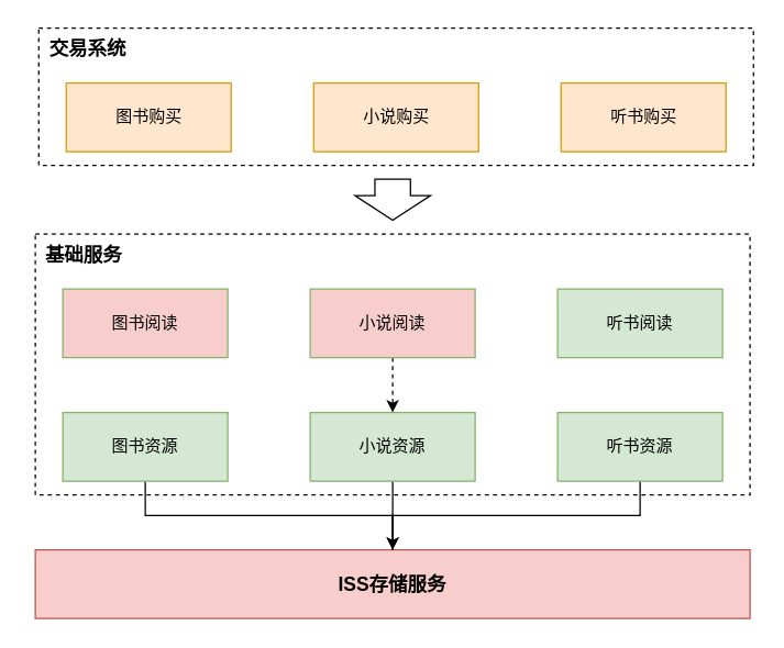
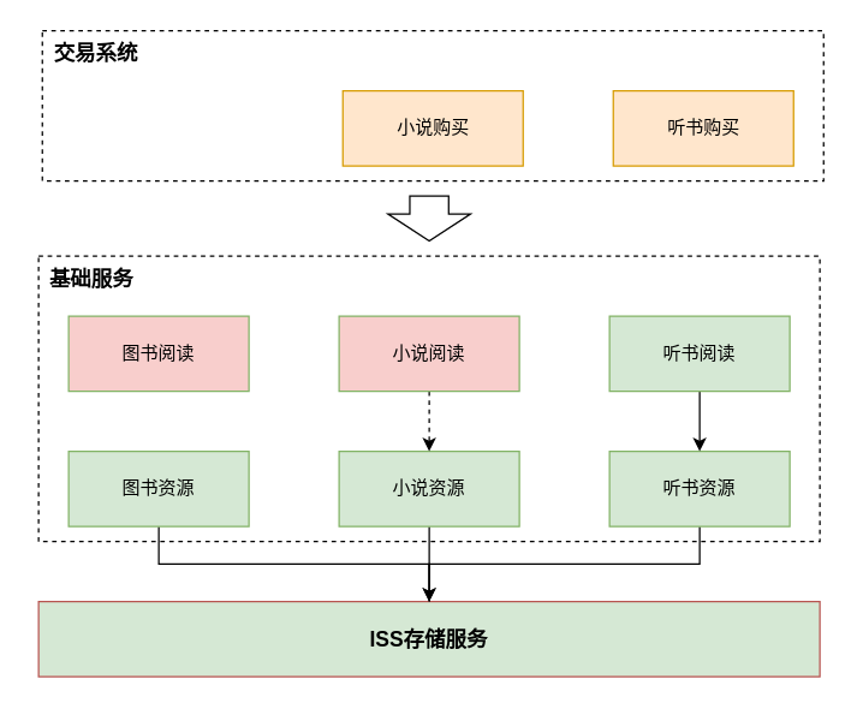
  <mxCell id="0" />
  <mxCell id="1" parent="0" />
  <mxCell id="2" value="" style="rounded=0;whiteSpace=wrap;html=1;dashed=1;" parent="1" vertex="1"><mxGeometry x="25" y="170" width="520" height="190" as="geometry" /></mxCell>
  <mxCell id="3" value="" style="rounded=0;whiteSpace=wrap;html=1;dashed=1;" parent="1" vertex="1"><mxGeometry x="27.5" width="520" height="100" as="geometry" y="20" /></mxCell>
- <mxCell id="4" value="&lt;font style=&quot;font-size: 14px;&quot;&gt;&lt;b&gt;ISS存储服务&lt;/b&gt;&lt;/font&gt;" style="rounded=0;whiteSpace=wrap;html=1;fillColor=#f8cecc;strokeColor=#b85450;" parent="1" vertex="1"><mxGeometry x="25" y="400" width="520" height="50" as="geometry" /></mxCell>
+ <mxCell id="4" value="&lt;font style=&quot;font-size: 14px;&quot;&gt;&lt;b&gt;ISS存储服务&lt;/b&gt;&lt;/font&gt;" style="rounded=0;whiteSpace=wrap;html=1;fillColor=#d5e8d4;strokeColor=#b85450;" parent="1" vertex="1"><mxGeometry x="25" y="400" width="520" height="50" as="geometry" /></mxCell>
  <mxCell id="5" style="edgeStyle=orthogonalEdgeStyle;rounded=0;orthogonalLoop=1;jettySize=auto;html=1;exitX=0.5;exitY=1;exitDx=0;exitDy=0;entryX=0.5;entryY=0;entryDx=0;entryDy=0;" parent="1" source="6" target="4" edge="1"><mxGeometry relative="1" as="geometry" /></mxCell>
  <mxCell id="6" value="图书资源" style="rounded=0;whiteSpace=wrap;html=1;fillColor=#d5e8d4;strokeColor=#82b366;" parent="1" vertex="1"><mxGeometry x="45" y="300" width="120" height="50" as="geometry" /></mxCell>
  <mxCell id="7" style="edgeStyle=orthogonalEdgeStyle;rounded=0;orthogonalLoop=1;jettySize=auto;html=1;exitX=0.5;exitY=1;exitDx=0;exitDy=0;entryX=0.5;entryY=0;entryDx=0;entryDy=0;" parent="1" source="8" target="4" edge="1"><mxGeometry relative="1" as="geometry" /></mxCell>
  <mxCell id="8" value="小说资源" style="rounded=0;whiteSpace=wrap;html=1;fillColor=#d5e8d4;strokeColor=#82b366;" parent="1" vertex="1"><mxGeometry x="225" y="300" width="120" height="50" as="geometry" /></mxCell>
  <mxCell id="9" style="edgeStyle=orthogonalEdgeStyle;rounded=0;orthogonalLoop=1;jettySize=auto;html=1;exitX=0.5;exitY=1;exitDx=0;exitDy=0;endArrow=none;" parent="1" source="10" target="4" edge="1"><mxGeometry relative="1" as="geometry" /></mxCell>
  <mxCell id="10" value="听书资源" style="rounded=0;whiteSpace=wrap;html=1;fillColor=#d5e8d4;strokeColor=#82b366;" parent="1" vertex="1"><mxGeometry x="405" y="300" width="120" height="50" as="geometry" /></mxCell>
  <mxCell id="11" value="图书阅读" style="rounded=0;whiteSpace=wrap;html=1;fillColor=#f8cecc;strokeColor=#82b366;" parent="1" vertex="1"><mxGeometry x="45" y="210" width="120" height="50" as="geometry" /></mxCell>
  <mxCell id="12" style="edgeStyle=orthogonalEdgeStyle;rounded=0;orthogonalLoop=1;jettySize=auto;html=1;exitX=0.5;exitY=1;exitDx=0;exitDy=0;entryX=0.5;entryY=0;entryDx=0;entryDy=0;dashed=1;" parent="1" source="13" target="8" edge="1"><mxGeometry relative="1" as="geometry" /></mxCell>
  <mxCell id="13" value="小说阅读" style="rounded=0;whiteSpace=wrap;html=1;fillColor=#f8cecc;strokeColor=#82b366;" parent="1" vertex="1"><mxGeometry x="225" y="210" width="120" height="50" as="geometry" /></mxCell>
+ <mxCell id="14" style="edgeStyle=orthogonalEdgeStyle;rounded=0;orthogonalLoop=1;jettySize=auto;html=1;exitX=0.5;exitY=1;exitDx=0;exitDy=0;" parent="1" source="15" target="10" edge="1"><mxGeometry relative="1" as="geometry" /></mxCell>
  <mxCell id="15" value="听书阅读" style="rounded=0;whiteSpace=wrap;html=1;fillColor=#d5e8d4;strokeColor=#82b366;" parent="1" vertex="1"><mxGeometry x="405" y="210" width="120" height="50" as="geometry" /></mxCell>
- <mxCell id="16" value="图书购买" style="rounded=0;whiteSpace=wrap;html=1;fillColor=#ffe6cc;strokeColor=#d79b00;" parent="1" vertex="1"><mxGeometry x="47.5" y="60" width="120" height="50" as="geometry" /></mxCell>
  <mxCell id="17" value="小说购买" style="rounded=0;whiteSpace=wrap;html=1;fillColor=#ffe6cc;strokeColor=#d79b00;" parent="1" vertex="1"><mxGeometry x="227.5" y="60" width="120" height="50" as="geometry" /></mxCell>
  <mxCell id="18" value="听书购买" style="rounded=0;whiteSpace=wrap;html=1;fillColor=#ffe6cc;strokeColor=#d79b00;" parent="1" vertex="1"><mxGeometry x="407.5" y="60" width="120" height="50" as="geometry" /></mxCell>
  <mxCell id="19" value="&lt;font style=&quot;font-size: 14px;&quot;&gt;&lt;b&gt;交易系统&lt;/b&gt;&lt;/font&gt;" style="text;html=1;align=center;verticalAlign=middle;resizable=0;points=[];autosize=1;strokeColor=none;fillColor=none;" parent="1" vertex="1"><mxGeometry x="22.5" width="80" height="30" as="geometry" y="20" /></mxCell>
  <mxCell id="20" value="&lt;font style=&quot;font-size: 14px;&quot;&gt;&lt;b&gt;基础服务&lt;/b&gt;&lt;/font&gt;" style="text;html=1;align=center;verticalAlign=middle;resizable=0;points=[];autosize=1;strokeColor=none;fillColor=none;" parent="1" vertex="1"><mxGeometry x="20" y="170" width="80" height="30" as="geometry" /></mxCell>
  <mxCell id="21" value="" style="html=1;shadow=0;dashed=0;align=center;verticalAlign=middle;shape=mxgraph.arrows2.arrow;dy=0.53;dx=18;notch=0;direction=south;" vertex="1" parent="1"><mxGeometry x="257.5" y="130" width="55" height="30" as="geometry" /></mxCell>
